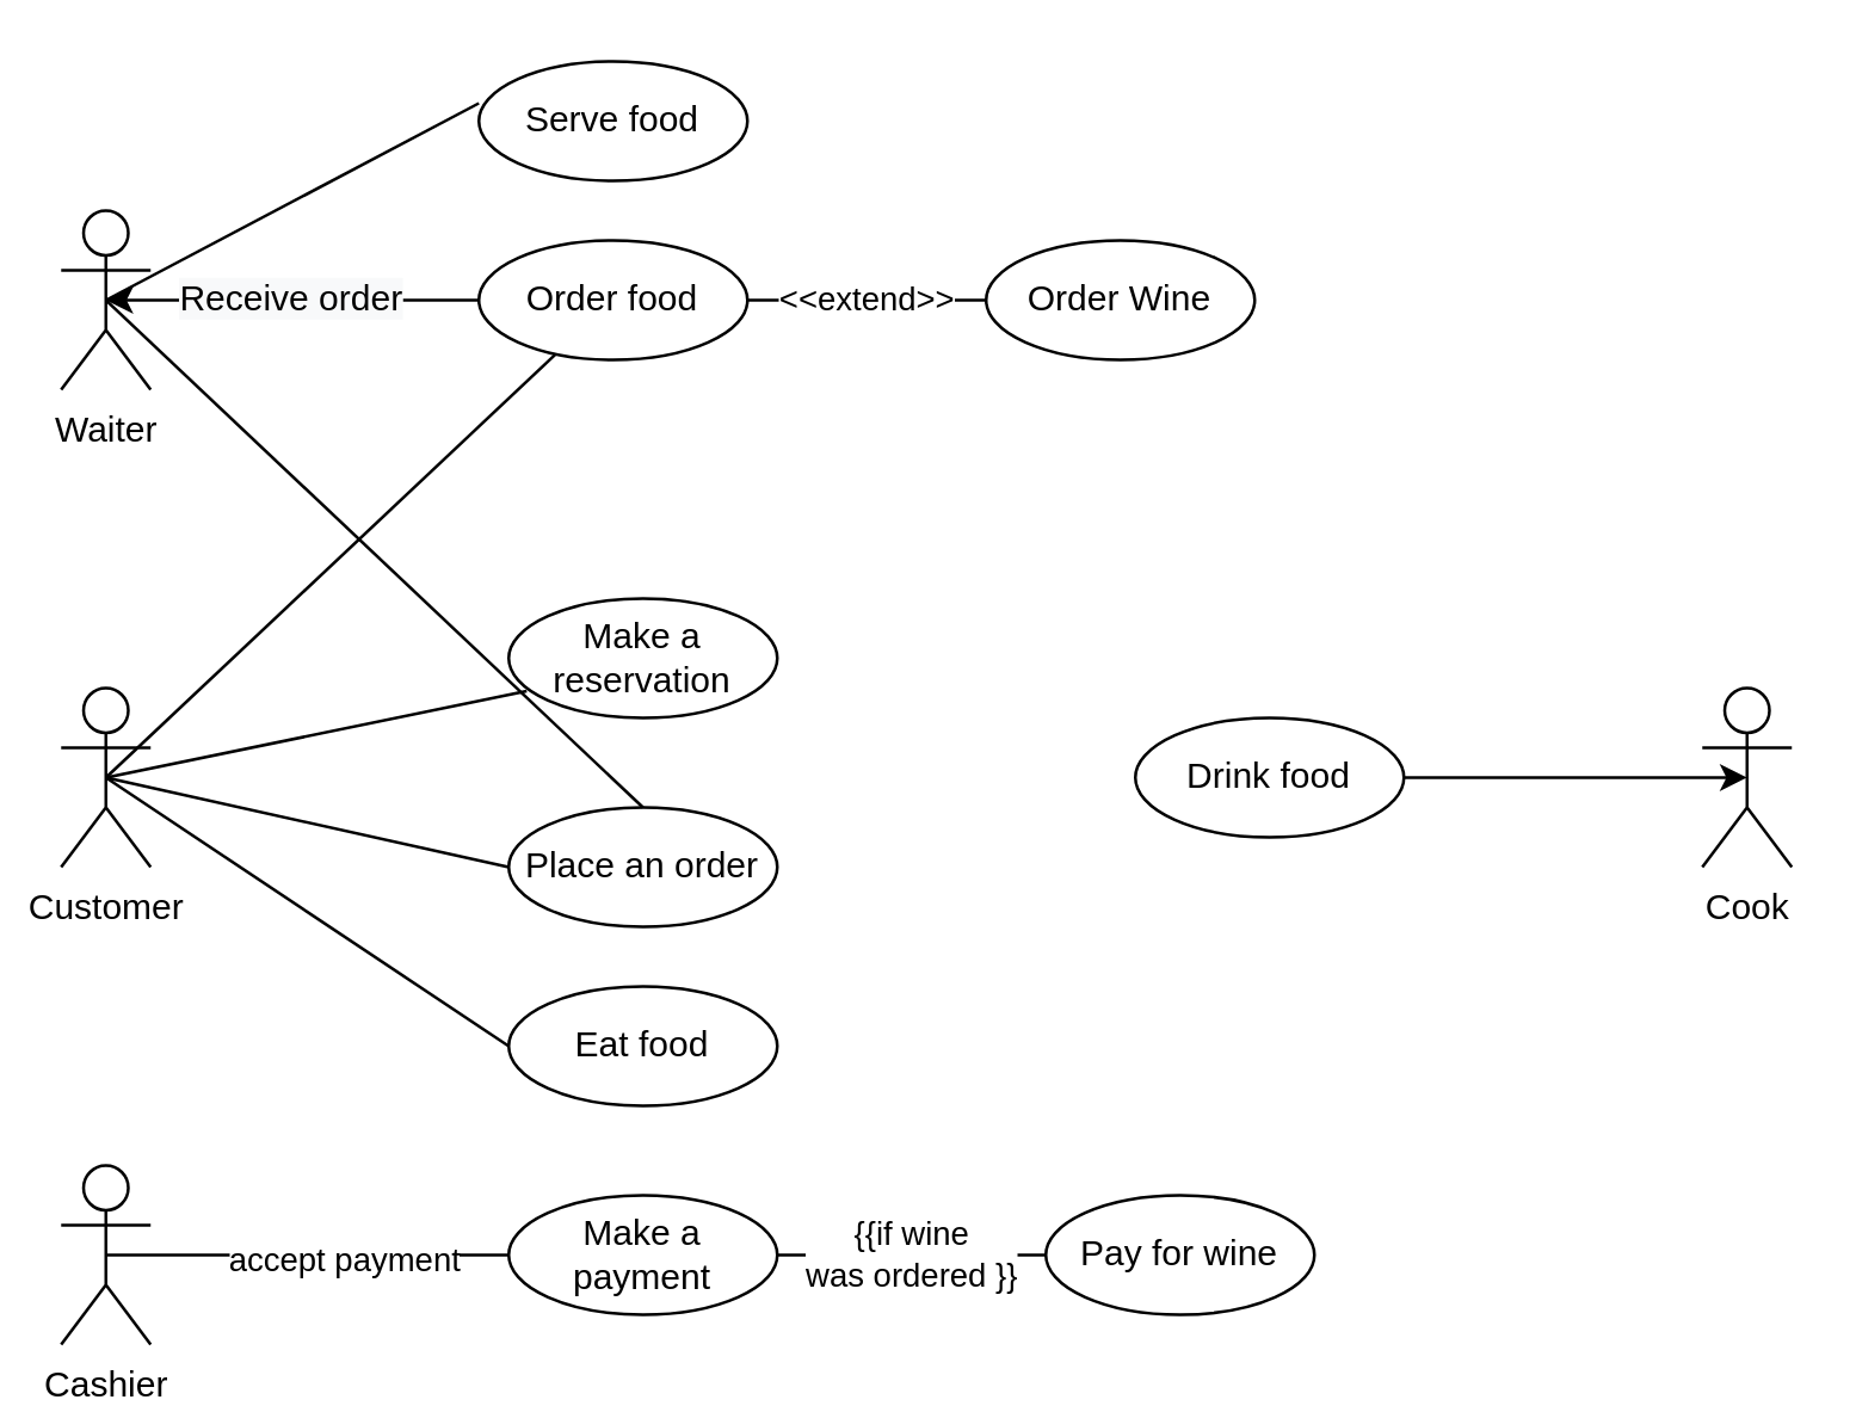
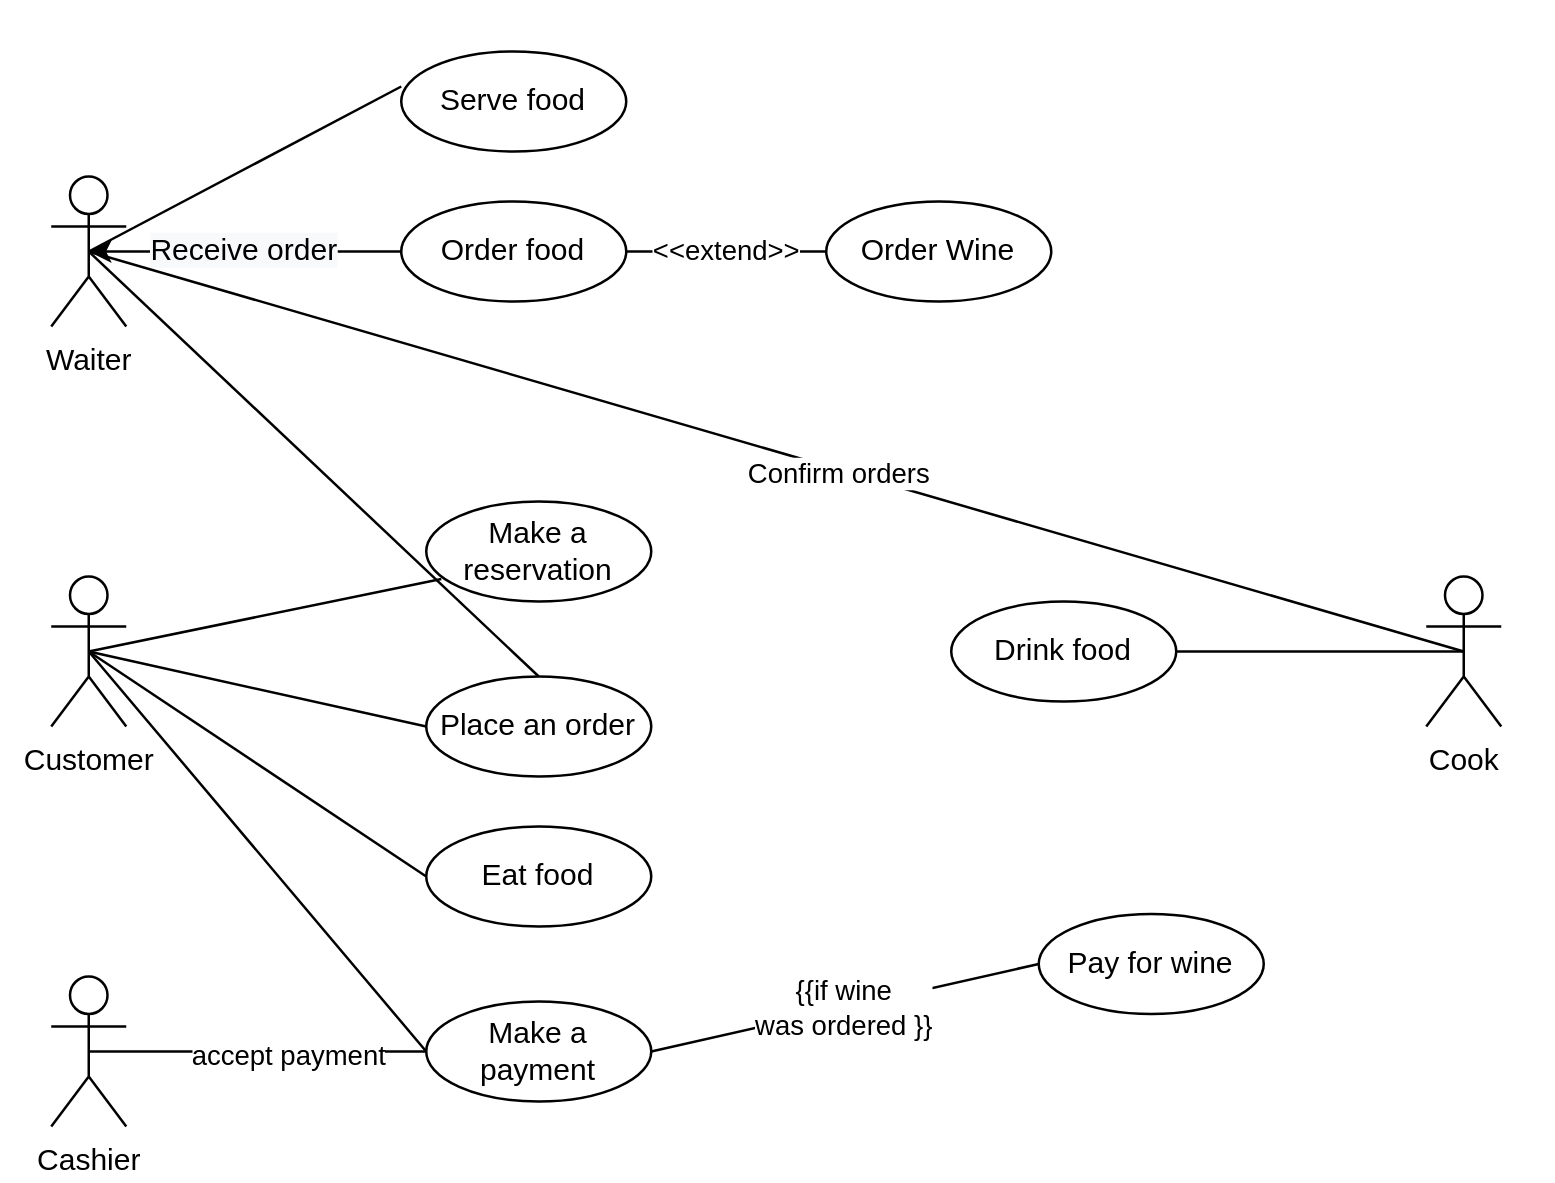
  <mxCell id="0" />
  <mxCell id="1" parent="0" />
  <mxCell id="2" value="Make a reservation" style="ellipse;whiteSpace=wrap;html=1;" vertex="1" parent="1"><mxGeometry x="170" y="200" width="90" height="40" as="geometry" /></mxCell>
  <mxCell id="3" value="Customer" style="shape=umlActor;verticalLabelPosition=bottom;verticalAlign=top;html=1;outlineConnect=0;" vertex="1" parent="1"><mxGeometry x="20" y="230" width="30" height="60" as="geometry" /></mxCell>
  <mxCell id="4" value="Cashier" style="shape=umlActor;verticalLabelPosition=bottom;verticalAlign=top;html=1;outlineConnect=0;" vertex="1" parent="1"><mxGeometry x="20" y="390" width="30" height="60" as="geometry" /></mxCell>
  <mxCell id="5" value="Place an order" style="ellipse;whiteSpace=wrap;html=1;" vertex="1" parent="1"><mxGeometry x="170" y="270" width="90" height="40" as="geometry" /></mxCell>
  <mxCell id="6" value="Waiter" style="shape=umlActor;verticalLabelPosition=bottom;verticalAlign=top;html=1;outlineConnect=0;" vertex="1" parent="1"><mxGeometry x="20" y="70" width="30" height="60" as="geometry" /></mxCell>
  <mxCell id="7" value="Order food" style="ellipse;whiteSpace=wrap;html=1;" vertex="1" parent="1"><mxGeometry x="160" y="80" width="90" height="40" as="geometry" /></mxCell>
  <mxCell id="8" value="Eat food" style="ellipse;whiteSpace=wrap;html=1;" vertex="1" parent="1"><mxGeometry x="170" y="330" width="90" height="40" as="geometry" /></mxCell>
  <mxCell id="9" value="Make a payment" style="ellipse;whiteSpace=wrap;html=1;" vertex="1" parent="1"><mxGeometry x="170" y="400" width="90" height="40" as="geometry" /></mxCell>
- <mxCell id="10" value="Pay for wine" style="ellipse;whiteSpace=wrap;html=1;" vertex="1" parent="1"><mxGeometry x="350" y="400" width="90" height="40" as="geometry" /></mxCell>
+ <mxCell id="10" value="Pay for wine" style="ellipse;whiteSpace=wrap;html=1;" vertex="1" parent="1"><mxGeometry x="415" y="365" width="90" height="40" as="geometry" /></mxCell>
  <mxCell id="11" value="{{if wine&lt;br&gt;was ordered }}" style="endArrow=none;html=1;exitX=1;exitY=0.5;exitDx=0;exitDy=0;entryX=0;entryY=0.5;entryDx=0;entryDy=0;" edge="1" parent="1" source="9" target="10"><mxGeometry width="50" height="50" relative="1" as="geometry"><mxPoint x="280" y="360" as="sourcePoint" /><mxPoint x="360" y="360" as="targetPoint" /></mxGeometry></mxCell>
  <mxCell id="12" value="" style="endArrow=none;html=1;exitX=0.5;exitY=0.5;exitDx=0;exitDy=0;exitPerimeter=0;entryX=0.067;entryY=0.775;entryDx=0;entryDy=0;entryPerimeter=0;" edge="1" parent="1" source="3" target="2"><mxGeometry width="50" height="50" relative="1" as="geometry"><mxPoint x="110" y="440" as="sourcePoint" /><mxPoint x="160" y="390" as="targetPoint" /></mxGeometry></mxCell>
  <mxCell id="13" value="" style="endArrow=none;html=1;entryX=0;entryY=0.5;entryDx=0;entryDy=0;exitX=0.5;exitY=0.5;exitDx=0;exitDy=0;exitPerimeter=0;" edge="1" parent="1" source="3" target="5"><mxGeometry width="50" height="50" relative="1" as="geometry"><mxPoint x="50" y="310" as="sourcePoint" /><mxPoint x="176.03" y="241" as="targetPoint" /></mxGeometry></mxCell>
  <mxCell id="14" value="" style="endArrow=none;html=1;entryX=0;entryY=0.5;entryDx=0;entryDy=0;exitX=0.5;exitY=0.5;exitDx=0;exitDy=0;exitPerimeter=0;" edge="1" parent="1" source="3" target="8"><mxGeometry width="50" height="50" relative="1" as="geometry"><mxPoint x="55" y="320" as="sourcePoint" /><mxPoint x="180" y="290" as="targetPoint" /></mxGeometry></mxCell>
- <mxCell id="15" value="" style="endArrow=none;html=1;exitX=0.5;exitY=0.5;exitDx=0;exitDy=0;exitPerimeter=0;" edge="1" parent="1" source="3" target="7"><mxGeometry width="50" height="50" relative="1" as="geometry"><mxPoint x="50" y="310" as="sourcePoint" /><mxPoint x="190" y="360" as="targetPoint" /></mxGeometry></mxCell>
+ <mxCell id="15" value="" style="endArrow=none;html=1;entryX=0;entryY=0.5;entryDx=0;entryDy=0;exitX=0.5;exitY=0.5;exitDx=0;exitDy=0;exitPerimeter=0;" edge="1" parent="1" source="3" target="9"><mxGeometry width="50" height="50" relative="1" as="geometry"><mxPoint x="50" y="310" as="sourcePoint" /><mxPoint x="190" y="360" as="targetPoint" /></mxGeometry></mxCell>
  <mxCell id="16" value="&lt;meta charset=&quot;utf-8&quot;&gt;&lt;span style=&quot;color: rgb(0, 0, 0); font-family: helvetica; font-size: 12px; font-style: normal; font-weight: 400; letter-spacing: normal; text-align: center; text-indent: 0px; text-transform: none; word-spacing: 0px; background-color: rgb(248, 249, 250); display: inline; float: none;&quot;&gt;Receive order&lt;/span&gt;" style="endArrow=classic;html=1;exitX=0;exitY=0.5;exitDx=0;exitDy=0;entryX=0.5;entryY=0.5;entryDx=0;entryDy=0;entryPerimeter=0;" edge="1" parent="1" source="7" target="6"><mxGeometry width="50" height="50" relative="1" as="geometry"><mxPoint x="150" y="80" as="sourcePoint" /><mxPoint x="65" as="targetPoint" y="90" /></mxGeometry></mxCell>
  <mxCell id="17" value="Cook" style="shape=umlActor;verticalLabelPosition=bottom;verticalAlign=top;html=1;outlineConnect=0;" vertex="1" parent="1"><mxGeometry x="570" y="230" width="30" height="60" as="geometry" /></mxCell>
  <mxCell id="18" value="Drink food" style="ellipse;whiteSpace=wrap;html=1;" vertex="1" parent="1"><mxGeometry x="380" y="240" width="90" height="40" as="geometry" /></mxCell>
- <mxCell id="19" value="" style="endArrow=classic;html=1;entryX=0.5;entryY=0.5;entryDx=0;entryDy=0;entryPerimeter=0;exitX=1;exitY=0.5;exitDx=0;exitDy=0;" edge="1" target="17" parent="1" source="18"><mxGeometry width="50" height="50" relative="1" as="geometry"><mxPoint x="610" y="290" as="sourcePoint" /><mxPoint x="190" y="470" as="targetPoint" /></mxGeometry></mxCell>
+ <mxCell id="19" value="" style="endArrow=none;html=1;entryX=0.5;entryY=0.5;entryDx=0;entryDy=0;entryPerimeter=0;exitX=1;exitY=0.5;exitDx=0;exitDy=0;" edge="1" target="17" parent="1" source="18"><mxGeometry width="50" height="50" relative="1" as="geometry"><mxPoint x="610" y="290" as="sourcePoint" /><mxPoint x="190" y="470" as="targetPoint" /></mxGeometry></mxCell>
+ <mxCell id="20" value="" style="endArrow=none;html=1;entryX=0.5;entryY=0.5;entryDx=0;entryDy=0;entryPerimeter=0;exitX=0.5;exitY=0.5;exitDx=0;exitDy=0;exitPerimeter=0;" edge="1" parent="1" source="6" target="17"><mxGeometry width="50" height="50" relative="1" as="geometry"><mxPoint x="607.829" y="356.321" as="sourcePoint" /><mxPoint x="705" y="330" as="targetPoint" /></mxGeometry></mxCell>
+ <mxCell id="21" value="Confirm orders" style="edgeLabel;html=1;align=center;verticalAlign=middle;resizable=0;points=[];" vertex="1" connectable="0" parent="20"><mxGeometry x="0.09" y="-1" relative="1" as="geometry"><mxPoint as="offset" /></mxGeometry></mxCell>
  <mxCell id="22" value="" style="endArrow=none;html=1;exitX=0.5;exitY=0.5;exitDx=0;exitDy=0;exitPerimeter=0;" edge="1" parent="1" source="4" target="9"><mxGeometry width="50" height="50" relative="1" as="geometry"><mxPoint x="350" y="540" as="sourcePoint" /><mxPoint x="160" y="430" as="targetPoint" /></mxGeometry></mxCell>
  <mxCell id="23" value="accept payment" style="edgeLabel;html=1;align=center;verticalAlign=middle;resizable=0;points=[];" vertex="1" connectable="0" parent="22"><mxGeometry x="0.167" y="-1" relative="1" as="geometry"><mxPoint as="offset" /></mxGeometry></mxCell>
  <mxCell id="24" value="" style="endArrow=none;html=1;exitX=0.5;exitY=0;exitDx=0;exitDy=0;entryX=0.5;entryY=0.5;entryDx=0;entryDy=0;entryPerimeter=0;" edge="1" parent="1" source="5" target="6"><mxGeometry width="50" height="50" relative="1" as="geometry"><mxPoint x="80" y="210" as="sourcePoint" /><mxPoint x="70" as="targetPoint" y="90" /></mxGeometry></mxCell>
  <mxCell id="25" value="Serve food" style="ellipse;whiteSpace=wrap;html=1;" vertex="1" parent="1"><mxGeometry x="160" y="20" width="90" height="40" as="geometry" /></mxCell>
  <mxCell id="26" value="" style="endArrow=none;html=1;entryX=0.5;entryY=0.5;entryDx=0;entryDy=0;entryPerimeter=0;exitX=0;exitY=0.35;exitDx=0;exitDy=0;exitPerimeter=0;" edge="1" parent="1" source="25" target="6"><mxGeometry width="50" height="50" relative="1" as="geometry"><mxPoint x="30" y="140" as="sourcePoint" /><mxPoint x="80" as="targetPoint" y="90" /></mxGeometry></mxCell>
  <mxCell id="27" value="Order Wine" style="ellipse;whiteSpace=wrap;html=1;" vertex="1" parent="1"><mxGeometry x="330" y="80" width="90" height="40" as="geometry" /></mxCell>
  <mxCell id="28" value="&amp;lt;&amp;lt;extend&amp;gt;&amp;gt;" style="endArrow=none;html=1;" edge="1" parent="1" target="27"><mxGeometry width="50" height="50" relative="1" as="geometry"><mxPoint x="250" y="100" as="sourcePoint" /><mxPoint x="330" y="100" as="targetPoint" /></mxGeometry></mxCell>
